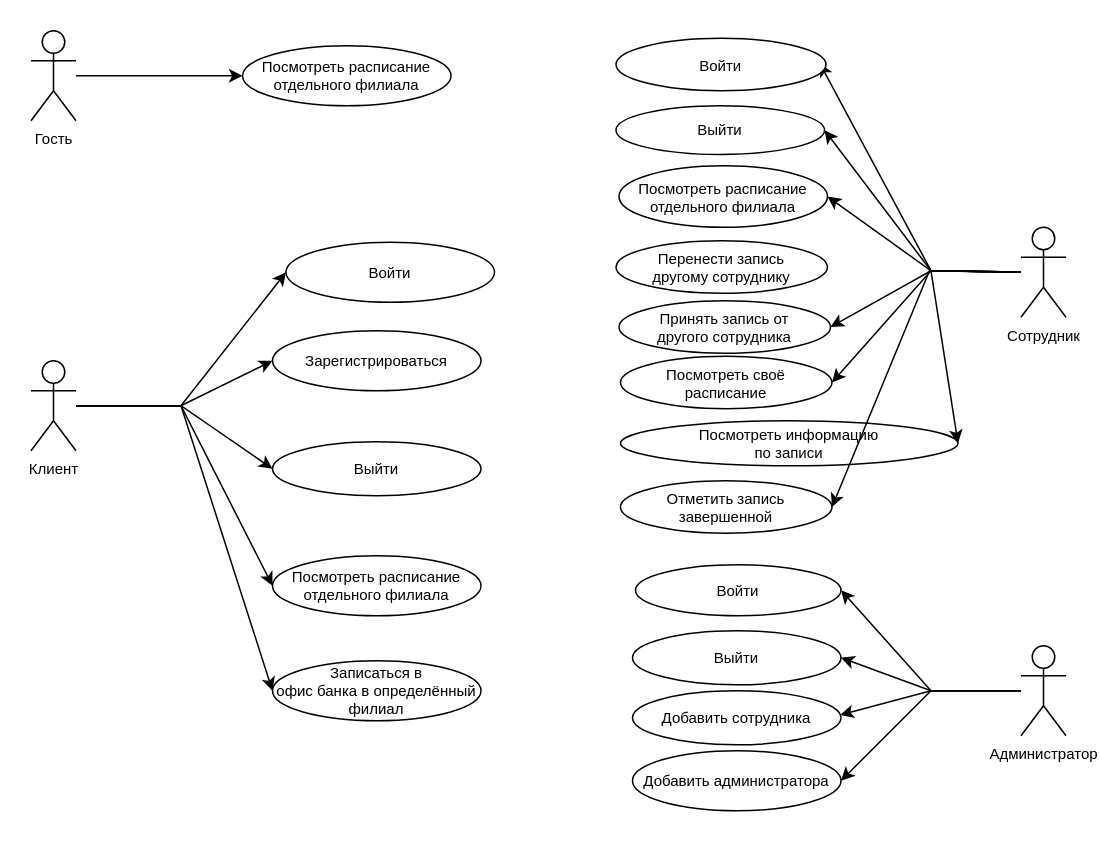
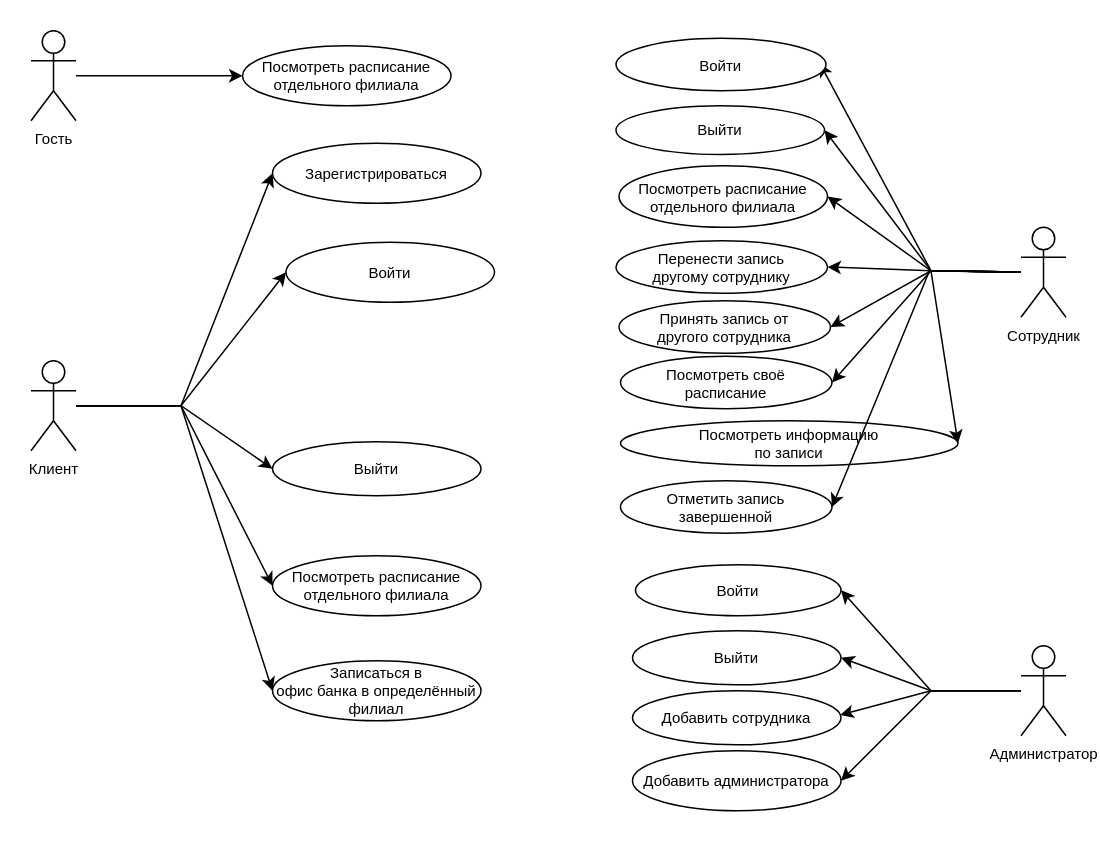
  <mxCell id="0" />
  <mxCell id="1" parent="0" />
  <mxCell id="2" style="rounded=0;orthogonalLoop=1;jettySize=auto;html=1;strokeColor=default;entryX=0;entryY=0.5;entryDx=0;entryDy=0;fontSize=10;" edge="1" parent="1" source="3" target="8"><mxGeometry relative="1" as="geometry"><mxPoint x="283.247" y="42.349" as="targetPoint" /><Array as="points"><mxPoint x="120" y="50" /></Array></mxGeometry></mxCell>
  <mxCell id="3" value="Гость" style="shape=umlActor;verticalLabelPosition=bottom;verticalAlign=top;html=1;fontSize=10;" vertex="1" parent="1"><mxGeometry x="20" y="20" width="30" height="60" as="geometry" /></mxCell>
  <mxCell id="4" value="Сотрудник" style="shape=umlActor;verticalLabelPosition=bottom;verticalAlign=top;html=1;fontSize=10;" vertex="1" parent="1"><mxGeometry x="680" y="151" width="30" height="60" as="geometry" /></mxCell>
  <mxCell id="5" value="Администратор" style="shape=umlActor;verticalLabelPosition=bottom;verticalAlign=top;html=1;fontSize=10;" vertex="1" parent="1"><mxGeometry x="680" y="430" width="30" height="60" as="geometry" /></mxCell>
  <mxCell id="6" value="Клиент" style="shape=umlActor;verticalLabelPosition=bottom;verticalAlign=top;html=1;fontSize=10;" vertex="1" parent="1"><mxGeometry x="20" y="240" width="30" height="60" as="geometry" /></mxCell>
  <mxCell id="7" style="rounded=0;orthogonalLoop=1;jettySize=auto;html=1;strokeColor=default;entryX=0.97;entryY=0.475;entryDx=0;entryDy=0;fontSize=10;entryPerimeter=0;" edge="1" parent="1" source="4" target="27"><mxGeometry relative="1" as="geometry"><mxPoint x="60" y="171" as="sourcePoint" /><mxPoint x="444" y="40" as="targetPoint" /><Array as="points"><mxPoint x="620" y="180" /></Array></mxGeometry></mxCell>
  <mxCell id="8" value="Посмотреть расписание&lt;br style=&quot;font-size: 10px;&quot;&gt;отдельного филиала" style="ellipse;whiteSpace=wrap;html=1;fontSize=10;" vertex="1" parent="1"><mxGeometry x="161" y="30" width="139" height="40" as="geometry" /></mxCell>
  <mxCell id="9" value="Войти" style="ellipse;whiteSpace=wrap;html=1;fontSize=10;" vertex="1" parent="1"><mxGeometry x="190" y="161" width="139" height="40" as="geometry" /></mxCell>
- <mxCell id="10" value="Зарегистрироваться" style="ellipse;whiteSpace=wrap;html=1;fontSize=10;" vertex="1" parent="1"><mxGeometry x="181" y="220" width="139" height="40" as="geometry" /></mxCell>
+ <mxCell id="10" value="Зарегистрироваться" style="ellipse;whiteSpace=wrap;html=1;fontSize=10;" vertex="1" parent="1"><mxGeometry x="181" y="95" width="139" height="40" as="geometry" /></mxCell>
  <mxCell id="11" value="Посмотреть расписание&lt;br style=&quot;font-size: 10px;&quot;&gt;отдельного филиала" style="ellipse;whiteSpace=wrap;html=1;fontSize=10;" vertex="1" parent="1"><mxGeometry x="181" y="370" width="139" height="40" as="geometry" /></mxCell>
  <mxCell id="12" value="Выйти" style="ellipse;whiteSpace=wrap;html=1;fontSize=10;" vertex="1" parent="1"><mxGeometry x="181" y="294" width="139" height="36" as="geometry" /></mxCell>
  <mxCell id="13" value="Записаться в &lt;br&gt;офис банка в определённый филиал" style="ellipse;whiteSpace=wrap;html=1;fontSize=10;" vertex="1" parent="1"><mxGeometry x="181" y="440" width="139" height="40" as="geometry" /></mxCell>
  <mxCell id="14" style="rounded=0;orthogonalLoop=1;jettySize=auto;html=1;strokeColor=default;entryX=0;entryY=0.5;entryDx=0;entryDy=0;fontSize=10;" edge="1" parent="1" target="10"><mxGeometry relative="1" as="geometry"><mxPoint x="50" y="270" as="sourcePoint" /><mxPoint x="150" y="270" as="targetPoint" /><Array as="points"><mxPoint x="120" y="270" /></Array></mxGeometry></mxCell>
  <mxCell id="15" style="rounded=0;orthogonalLoop=1;jettySize=auto;html=1;strokeColor=default;entryX=0;entryY=0.5;entryDx=0;entryDy=0;fontSize=10;" edge="1" parent="1" target="12"><mxGeometry relative="1" as="geometry"><mxPoint x="50" y="270" as="sourcePoint" /><mxPoint x="170" y="240" as="targetPoint" /><Array as="points"><mxPoint x="120" y="270" /></Array></mxGeometry></mxCell>
  <mxCell id="16" style="rounded=0;orthogonalLoop=1;jettySize=auto;html=1;strokeColor=default;entryX=0;entryY=0.5;entryDx=0;entryDy=0;fontSize=10;" edge="1" parent="1" target="9"><mxGeometry relative="1" as="geometry"><mxPoint x="50" y="270" as="sourcePoint" /><mxPoint x="170" y="312" as="targetPoint" /><Array as="points"><mxPoint x="120" y="270" /></Array></mxGeometry></mxCell>
  <mxCell id="17" style="rounded=0;orthogonalLoop=1;jettySize=auto;html=1;strokeColor=default;entryX=0;entryY=0.5;entryDx=0;entryDy=0;fontSize=10;" edge="1" parent="1" target="11"><mxGeometry relative="1" as="geometry"><mxPoint x="50" y="270" as="sourcePoint" /><mxPoint x="170" y="170" as="targetPoint" /><Array as="points"><mxPoint x="120" y="270" /></Array></mxGeometry></mxCell>
  <mxCell id="18" style="rounded=0;orthogonalLoop=1;jettySize=auto;html=1;strokeColor=default;entryX=0;entryY=0.5;entryDx=0;entryDy=0;fontSize=10;" edge="1" parent="1" target="13"><mxGeometry relative="1" as="geometry"><mxPoint x="50" y="270" as="sourcePoint" /><mxPoint x="170" y="390" as="targetPoint" /><Array as="points"><mxPoint x="120" y="270" /></Array></mxGeometry></mxCell>
  <mxCell id="19" value="Войти" style="ellipse;whiteSpace=wrap;html=1;fontSize=10;" vertex="1" parent="1"><mxGeometry x="423" y="376" width="137" height="34" as="geometry" /></mxCell>
  <mxCell id="20" value="Выйти" style="ellipse;whiteSpace=wrap;html=1;fontSize=10;" vertex="1" parent="1"><mxGeometry x="421" y="420" width="139" height="36" as="geometry" /></mxCell>
  <mxCell id="21" value="Добавить сотрудника" style="ellipse;whiteSpace=wrap;html=1;fontSize=10;" vertex="1" parent="1"><mxGeometry x="421" y="460" width="139" height="36" as="geometry" /></mxCell>
  <mxCell id="22" value="Добавить администратора" style="ellipse;whiteSpace=wrap;html=1;fontSize=10;" vertex="1" parent="1"><mxGeometry x="421" y="500" width="139" height="40" as="geometry" /></mxCell>
  <mxCell id="23" style="rounded=0;orthogonalLoop=1;jettySize=auto;html=1;strokeColor=default;entryX=1;entryY=0.5;entryDx=0;entryDy=0;fontSize=10;" edge="1" parent="1" target="19"><mxGeometry relative="1" as="geometry"><mxPoint x="680" y="460" as="sourcePoint" /><mxPoint x="710" y="602" as="targetPoint" /><Array as="points"><mxPoint x="620" y="460" /></Array></mxGeometry></mxCell>
  <mxCell id="24" style="rounded=0;orthogonalLoop=1;jettySize=auto;html=1;strokeColor=default;entryX=1;entryY=0.5;entryDx=0;entryDy=0;fontSize=10;" edge="1" parent="1" target="20"><mxGeometry relative="1" as="geometry"><mxPoint x="680" y="460" as="sourcePoint" /><mxPoint x="571" y="382" as="targetPoint" /><Array as="points"><mxPoint x="620" y="460" /></Array></mxGeometry></mxCell>
  <mxCell id="25" style="rounded=0;orthogonalLoop=1;jettySize=auto;html=1;strokeColor=default;entryX=0.996;entryY=0.449;entryDx=0;entryDy=0;entryPerimeter=0;fontSize=10;" edge="1" parent="1" target="21"><mxGeometry relative="1" as="geometry"><mxPoint x="680" y="460" as="sourcePoint" /><mxPoint x="571" y="384" as="targetPoint" /><Array as="points"><mxPoint x="620" y="460" /></Array></mxGeometry></mxCell>
  <mxCell id="26" style="rounded=0;orthogonalLoop=1;jettySize=auto;html=1;strokeColor=default;entryX=1;entryY=0.5;entryDx=0;entryDy=0;fontSize=10;" edge="1" parent="1" source="5" target="22"><mxGeometry relative="1" as="geometry"><mxPoint x="680" y="410" as="sourcePoint" /><mxPoint x="570" y="451" as="targetPoint" /><Array as="points"><mxPoint x="620" y="460" /></Array></mxGeometry></mxCell>
  <mxCell id="27" value="Войти" style="ellipse;whiteSpace=wrap;html=1;fontSize=10;" vertex="1" parent="1"><mxGeometry x="410" y="25" width="140" height="35" as="geometry" /></mxCell>
  <mxCell id="28" value="Посмотреть расписание&lt;br style=&quot;font-size: 10px;&quot;&gt;отдельного филиала" style="ellipse;whiteSpace=wrap;html=1;fontSize=10;" vertex="1" parent="1"><mxGeometry x="412" y="110" width="139" height="41" as="geometry" /></mxCell>
  <mxCell id="29" value="Выйти" style="ellipse;whiteSpace=wrap;html=1;fontSize=10;" vertex="1" parent="1"><mxGeometry x="410" y="70" width="139" height="32.5" as="geometry" /></mxCell>
  <mxCell id="30" value="Перенести запись &lt;br&gt;другому сотруднику" style="ellipse;whiteSpace=wrap;html=1;fontSize=10;" vertex="1" parent="1"><mxGeometry x="410" y="160" width="141" height="35" as="geometry" /></mxCell>
  <mxCell id="31" value="Принять запись от&lt;br&gt;другого сотрудника" style="ellipse;whiteSpace=wrap;html=1;fontSize=10;" vertex="1" parent="1"><mxGeometry x="412" y="200" width="141" height="35" as="geometry" /></mxCell>
  <mxCell id="32" value="Посмотреть своё &lt;br&gt;расписание" style="ellipse;whiteSpace=wrap;html=1;fontSize=10;" vertex="1" parent="1"><mxGeometry x="413" y="237" width="141" height="35" as="geometry" /></mxCell>
  <mxCell id="33" value="Посмотреть информацию&lt;br&gt;по записи" style="ellipse;whiteSpace=wrap;html=1;fontSize=10;" vertex="1" parent="1"><mxGeometry x="413" y="280" width="225" height="30" as="geometry" /></mxCell>
  <mxCell id="34" value="Отметить запись завершенной" style="ellipse;whiteSpace=wrap;html=1;fontSize=10;" vertex="1" parent="1"><mxGeometry x="413" y="320" width="141" height="35" as="geometry" /></mxCell>
  <mxCell id="35" style="rounded=0;orthogonalLoop=1;jettySize=auto;html=1;strokeColor=default;entryX=1;entryY=0.5;entryDx=0;entryDy=0;fontSize=10;" edge="1" parent="1" source="4" target="29"><mxGeometry relative="1" as="geometry"><mxPoint x="680" y="179" as="sourcePoint" /><mxPoint x="546" y="40" as="targetPoint" /><Array as="points"><mxPoint x="620" y="180" /></Array></mxGeometry></mxCell>
  <mxCell id="36" style="rounded=0;orthogonalLoop=1;jettySize=auto;html=1;strokeColor=default;entryX=1;entryY=0.5;entryDx=0;entryDy=0;fontSize=10;" edge="1" parent="1" source="4" target="28"><mxGeometry relative="1" as="geometry"><mxPoint x="680" y="180" as="sourcePoint" /><mxPoint x="549" y="83" as="targetPoint" /><Array as="points"><mxPoint x="620" y="180" /></Array></mxGeometry></mxCell>
+ <mxCell id="37" style="rounded=0;orthogonalLoop=1;jettySize=auto;html=1;strokeColor=default;entryX=1;entryY=0.5;entryDx=0;entryDy=0;fontSize=10;" edge="1" parent="1" source="4" target="30"><mxGeometry relative="1" as="geometry"><mxPoint x="680" y="180" as="sourcePoint" /><mxPoint x="551" y="130" as="targetPoint" /><Array as="points"><mxPoint x="620" y="180" /></Array></mxGeometry></mxCell>
  <mxCell id="38" style="rounded=0;orthogonalLoop=1;jettySize=auto;html=1;strokeColor=default;entryX=1;entryY=0.5;entryDx=0;entryDy=0;fontSize=10;" edge="1" parent="1" source="4" target="31"><mxGeometry relative="1" as="geometry"><mxPoint x="678" y="183" as="sourcePoint" /><mxPoint x="549" y="179" as="targetPoint" /><Array as="points"><mxPoint x="620" y="180" /></Array></mxGeometry></mxCell>
  <mxCell id="39" style="rounded=0;orthogonalLoop=1;jettySize=auto;html=1;strokeColor=default;entryX=1;entryY=0.5;entryDx=0;entryDy=0;fontSize=10;" edge="1" parent="1" source="4" target="32"><mxGeometry relative="1" as="geometry"><mxPoint x="681" y="183" as="sourcePoint" /><mxPoint x="554" y="220" as="targetPoint" /><Array as="points"><mxPoint x="620" y="180" /></Array></mxGeometry></mxCell>
  <mxCell id="40" style="rounded=0;orthogonalLoop=1;jettySize=auto;html=1;strokeColor=default;entryX=1;entryY=0.5;entryDx=0;entryDy=0;fontSize=10;" edge="1" parent="1" target="33"><mxGeometry relative="1" as="geometry"><mxPoint x="680" y="181" as="sourcePoint" /><mxPoint x="554" y="255" as="targetPoint" /><Array as="points"><mxPoint x="620" y="180" /></Array></mxGeometry></mxCell>
  <mxCell id="41" style="rounded=0;orthogonalLoop=1;jettySize=auto;html=1;strokeColor=default;entryX=1;entryY=0.5;entryDx=0;entryDy=0;fontSize=10;" edge="1" parent="1" target="34"><mxGeometry relative="1" as="geometry"><mxPoint x="679" y="181" as="sourcePoint" /><mxPoint x="553" y="299" as="targetPoint" /><Array as="points"><mxPoint x="619" y="180" /></Array></mxGeometry></mxCell>
